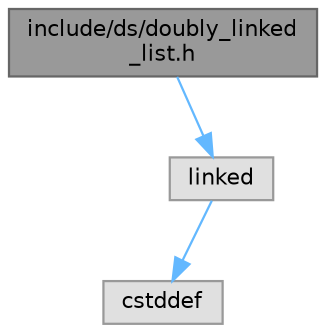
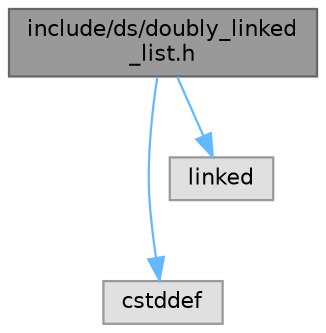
  digraph {
    node [color=grey60 fillcolor="#E0E0E0" fontname=Helvetica fontsize=10 shape=box style=filled]
    edge [color=steelblue1 fontname=Helvetica fontsize=10 labelfontname=Helvetica labelfontsize=10 style=solid]
    n1 [color=gray40 fillcolor=grey60 fontcolor=black height=0.2 label="include/ds/doubly_linked\l_list.h" width=0.4]
    n2 [height=0.2 label=cstddef width=0.4]
    n3 [height=0.2 label=linked width=0.4]
-   n3 -> n2
+   n1 -> n2
    n1 -> n3
  }
